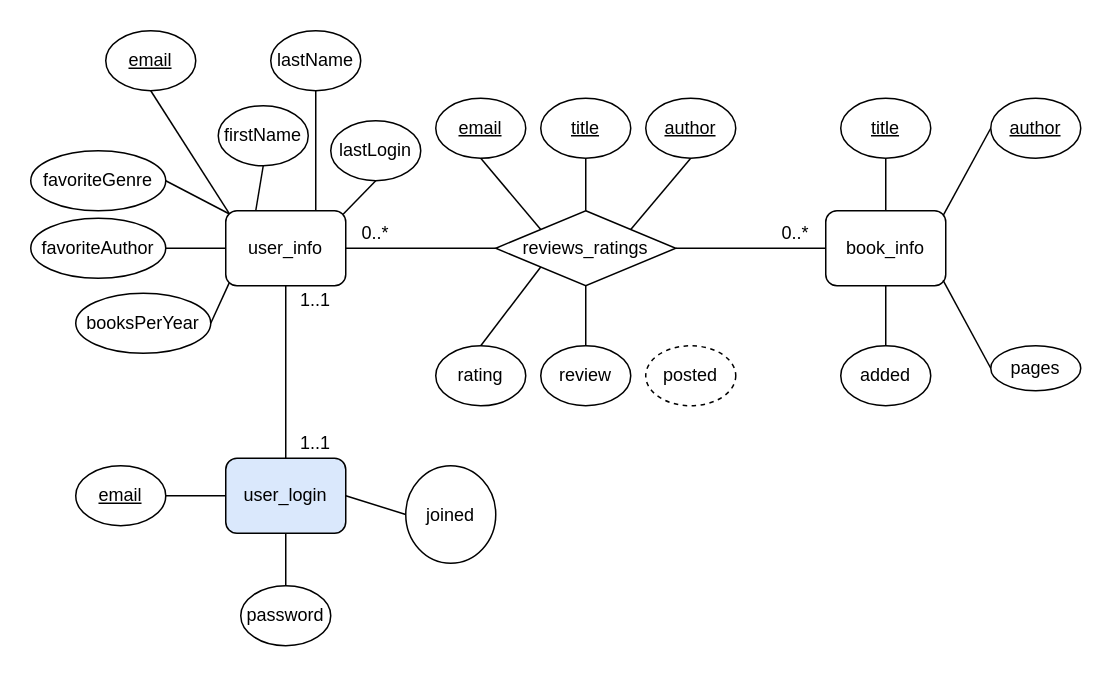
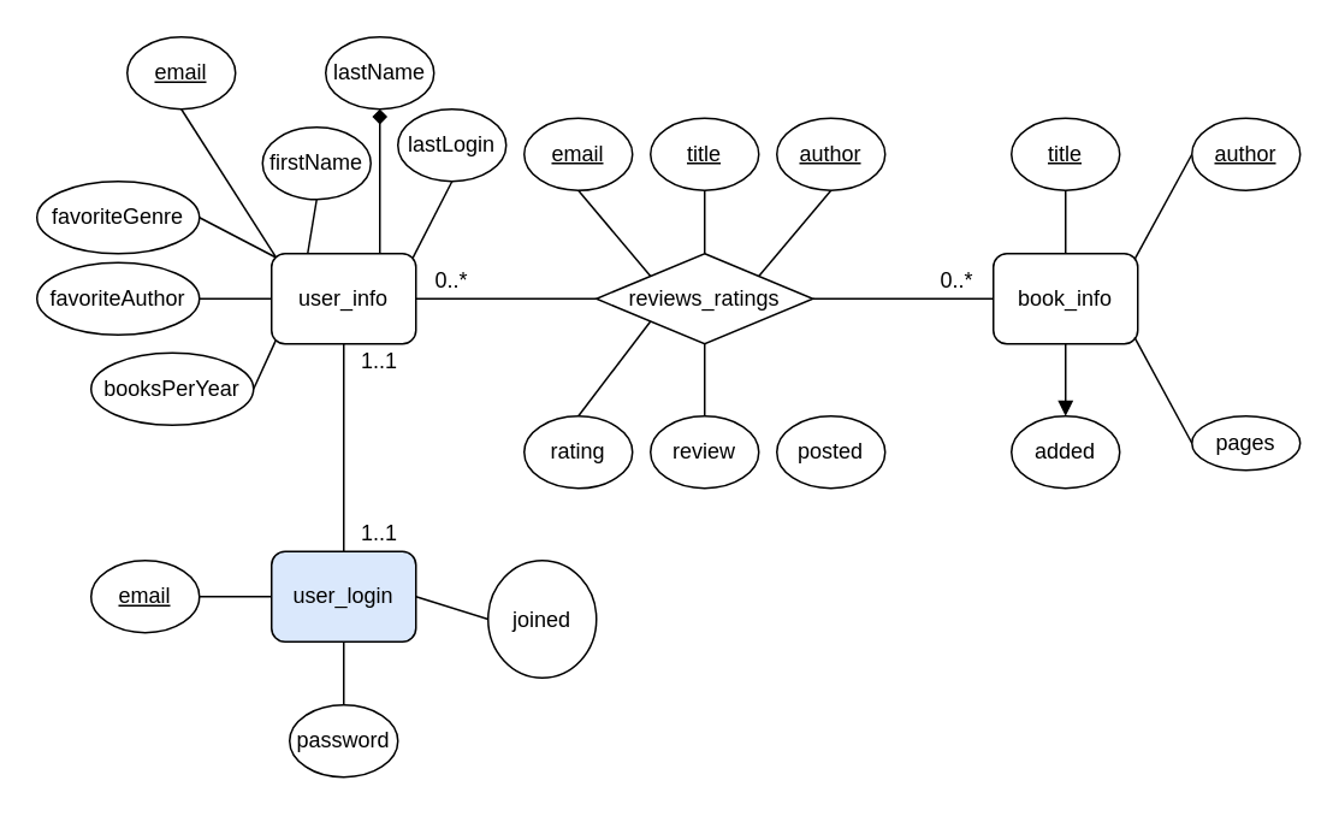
  <mxCell id="0" />
  <mxCell id="1" parent="0" />
  <mxCell id="2" value="user_info" style="rounded=1;whiteSpace=wrap;html=1;fontSize=12;glass=0;strokeWidth=1;shadow=0;" parent="1" vertex="1"><mxGeometry x="150" y="140" width="80" height="50" as="geometry" /></mxCell>
  <mxCell id="3" value="&lt;u&gt;email&lt;/u&gt;" style="ellipse;whiteSpace=wrap;html=1;rounded=0;" parent="1" vertex="1"><mxGeometry x="70" y="20" width="60" height="40" as="geometry" /></mxCell>
  <mxCell id="4" value="" style="endArrow=none;html=1;exitX=0.5;exitY=1;exitDx=0;exitDy=0;entryX=0.031;entryY=0.042;entryDx=0;entryDy=0;entryPerimeter=0;" parent="1" source="3" target="2" edge="1"><mxGeometry width="50" height="50" relative="1" as="geometry"><mxPoint x="50" y="30" as="sourcePoint" /><mxPoint x="150" y="140" as="targetPoint" /></mxGeometry></mxCell>
  <mxCell id="5" value="1..1" style="text;html=1;strokeColor=none;fillColor=none;align=center;verticalAlign=middle;whiteSpace=wrap;rounded=0;fontFamily=Helvetica;" parent="1" vertex="1"><mxGeometry x="190" y="190" width="40" height="20" as="geometry" /></mxCell>
  <mxCell id="6" value="favoriteGenre" style="ellipse;whiteSpace=wrap;html=1;rounded=0;" parent="1" vertex="1"><mxGeometry x="20" y="100" width="90" height="40" as="geometry" /></mxCell>
  <mxCell id="7" value="favoriteAuthor" style="ellipse;whiteSpace=wrap;html=1;rounded=0;" parent="1" vertex="1"><mxGeometry x="20" y="145" width="90" height="40" as="geometry" /></mxCell>
  <mxCell id="8" value="booksPerYear" style="ellipse;whiteSpace=wrap;html=1;rounded=0;" parent="1" vertex="1"><mxGeometry x="50" y="195" width="90" height="40" as="geometry" /></mxCell>
  <mxCell id="9" value="" style="endArrow=none;html=1;entryX=1;entryY=0.5;entryDx=0;entryDy=0;exitX=0.031;exitY=0.043;exitDx=0;exitDy=0;exitPerimeter=0;" parent="1" source="2" target="6" edge="1"><mxGeometry width="50" height="50" relative="1" as="geometry"><mxPoint x="150" y="140" as="sourcePoint" /><mxPoint x="70" y="260" as="targetPoint" /></mxGeometry></mxCell>
  <mxCell id="10" value="" style="endArrow=none;html=1;exitX=1;exitY=0.5;exitDx=0;exitDy=0;" parent="1" source="7" target="2" edge="1"><mxGeometry width="50" height="50" relative="1" as="geometry"><mxPoint x="130" y="270" as="sourcePoint" /><mxPoint x="80" y="270" as="targetPoint" /></mxGeometry></mxCell>
  <mxCell id="11" value="" style="endArrow=none;html=1;exitX=1;exitY=0.5;exitDx=0;exitDy=0;entryX=0.029;entryY=0.961;entryDx=0;entryDy=0;entryPerimeter=0;" parent="1" source="8" target="2" edge="1"><mxGeometry width="50" height="50" relative="1" as="geometry"><mxPoint x="140" y="280" as="sourcePoint" /><mxPoint x="240" y="150" as="targetPoint" /></mxGeometry></mxCell>
  <mxCell id="12" value="" style="endArrow=none;html=1;entryX=0.5;entryY=1;entryDx=0;entryDy=0;exitX=0.25;exitY=0;exitDx=0;exitDy=0;" parent="1" source="2" target="16" edge="1"><mxGeometry width="50" height="50" relative="1" as="geometry"><mxPoint x="50" y="70" as="sourcePoint" /><mxPoint x="80" y="162" as="targetPoint" /></mxGeometry></mxCell>
- <mxCell id="13" value="" style="endArrow=none;html=1;entryX=0.5;entryY=1;entryDx=0;entryDy=0;exitX=0.75;exitY=0;exitDx=0;exitDy=0;" parent="1" source="2" target="17" edge="1"><mxGeometry width="50" height="50" relative="1" as="geometry"><mxPoint x="50" y="120" as="sourcePoint" /><mxPoint x="110" y="300" as="targetPoint" /></mxGeometry></mxCell>
+ <mxCell id="13" value="" style="endArrow=diamond;html=1;entryX=0.5;entryY=1;entryDx=0;entryDy=0;exitX=0.75;exitY=0;exitDx=0;exitDy=0;" parent="1" source="2" target="17" edge="1"><mxGeometry width="50" height="50" relative="1" as="geometry"><mxPoint x="50" y="120" as="sourcePoint" /><mxPoint x="110" y="300" as="targetPoint" /></mxGeometry></mxCell>
  <mxCell id="14" value="" style="endArrow=none;html=1;entryX=0.5;entryY=1;entryDx=0;entryDy=0;exitX=0.5;exitY=0;exitDx=0;exitDy=0;" parent="1" source="18" target="2" edge="1"><mxGeometry width="50" height="50" relative="1" as="geometry"><mxPoint x="170" y="310" as="sourcePoint" /><mxPoint x="120" y="310" as="targetPoint" /></mxGeometry></mxCell>
  <mxCell id="15" value="" style="endArrow=none;html=1;exitX=0.5;exitY=1;exitDx=0;exitDy=0;entryX=0.978;entryY=0.048;entryDx=0;entryDy=0;entryPerimeter=0;" parent="1" source="25" target="2" edge="1"><mxGeometry width="50" height="50" relative="1" as="geometry"><mxPoint x="80" y="374.71" as="sourcePoint" /><mxPoint x="230" y="140" as="targetPoint" /></mxGeometry></mxCell>
  <mxCell id="16" value="firstName" style="ellipse;whiteSpace=wrap;html=1;rounded=0;" parent="1" vertex="1"><mxGeometry x="145" y="70" width="60" height="40" as="geometry" /></mxCell>
  <mxCell id="17" value="lastName" style="ellipse;whiteSpace=wrap;html=1;rounded=0;" parent="1" vertex="1"><mxGeometry x="180" y="20" width="60" height="40" as="geometry" /></mxCell>
  <mxCell id="18" value="user_login" style="rounded=1;whiteSpace=wrap;html=1;fontSize=12;glass=0;strokeWidth=1;shadow=0;fillColor=#dae8fc;" parent="1" vertex="1"><mxGeometry x="150" y="305" width="80" height="50" as="geometry" /></mxCell>
  <mxCell id="19" value="" style="endArrow=none;html=1;entryX=1;entryY=0.5;entryDx=0;entryDy=0;exitX=0;exitY=0.5;exitDx=0;exitDy=0;" parent="1" source="18" target="26" edge="1"><mxGeometry width="50" height="50" relative="1" as="geometry"><mxPoint x="90" y="384.71" as="sourcePoint" /><mxPoint x="40" y="384.71" as="targetPoint" /></mxGeometry></mxCell>
  <mxCell id="20" value="" style="endArrow=none;html=1;exitX=0.5;exitY=1;exitDx=0;exitDy=0;entryX=0.5;entryY=0;entryDx=0;entryDy=0;" parent="1" source="18" target="27" edge="1"><mxGeometry width="50" height="50" relative="1" as="geometry"><mxPoint x="100" y="394.71" as="sourcePoint" /><mxPoint x="190" y="410" as="targetPoint" /></mxGeometry></mxCell>
  <mxCell id="21" value="" style="endArrow=none;html=1;entryX=1;entryY=0.5;entryDx=0;entryDy=0;exitX=0;exitY=0.5;exitDx=0;exitDy=0;" parent="1" source="28" target="18" edge="1"><mxGeometry width="50" height="50" relative="1" as="geometry"><mxPoint x="310" y="324.8" as="sourcePoint" /><mxPoint x="260" y="324.8" as="targetPoint" /></mxGeometry></mxCell>
  <mxCell id="22" value="" style="endArrow=none;html=1;entryX=0.5;entryY=0;entryDx=0;entryDy=0;exitX=0.5;exitY=1;exitDx=0;exitDy=0;" parent="1" source="33" target="30" edge="1"><mxGeometry width="50" height="50" relative="1" as="geometry"><mxPoint x="120" y="414.71" as="sourcePoint" /><mxPoint x="70" y="414.71" as="targetPoint" /></mxGeometry></mxCell>
  <mxCell id="23" value="" style="endArrow=none;html=1;entryX=0.98;entryY=0.059;entryDx=0;entryDy=0;exitX=0;exitY=0.5;exitDx=0;exitDy=0;entryPerimeter=0;" parent="1" source="34" target="30" edge="1"><mxGeometry width="50" height="50" relative="1" as="geometry"><mxPoint x="130" y="424.71" as="sourcePoint" /><mxPoint x="80" y="424.71" as="targetPoint" /></mxGeometry></mxCell>
  <mxCell id="24" value="" style="endArrow=none;html=1;exitX=0.5;exitY=0;exitDx=0;exitDy=0;entryX=0;entryY=1;entryDx=0;entryDy=0;" parent="1" source="37" target="31" edge="1"><mxGeometry width="50" height="50" relative="1" as="geometry"><mxPoint x="160" y="454.71" as="sourcePoint" /><mxPoint x="390" y="110" as="targetPoint" /></mxGeometry></mxCell>
- <mxCell id="25" value="lastLogin" style="ellipse;whiteSpace=wrap;html=1;rounded=0;" parent="1" vertex="1"><mxGeometry x="220" y="80" width="60" height="40" as="geometry" /></mxCell>
+ <mxCell id="25" value="lastLogin" style="ellipse;whiteSpace=wrap;html=1;rounded=0;" parent="1" vertex="1"><mxGeometry x="220" y="60" width="60" height="40" as="geometry" /></mxCell>
  <mxCell id="26" value="&lt;u&gt;email&lt;/u&gt;" style="ellipse;whiteSpace=wrap;html=1;rounded=0;" parent="1" vertex="1"><mxGeometry x="50" y="310" width="60" height="40" as="geometry" /></mxCell>
  <mxCell id="27" value="password" style="ellipse;whiteSpace=wrap;html=1;rounded=0;" parent="1" vertex="1"><mxGeometry x="160" y="390" width="60" height="40" as="geometry" /></mxCell>
  <mxCell id="28" value="joined" style="ellipse;whiteSpace=wrap;html=1;rounded=0;" parent="1" vertex="1"><mxGeometry x="270" y="310" width="60" height="65" as="geometry" /></mxCell>
  <mxCell id="29" value="" style="endArrow=none;html=1;entryX=1;entryY=0.5;entryDx=0;entryDy=0;exitX=0;exitY=0.5;exitDx=0;exitDy=0;" parent="1" source="31" target="2" edge="1"><mxGeometry width="50" height="50" relative="1" as="geometry"><mxPoint x="350" y="165" as="sourcePoint" /><mxPoint x="320" y="170" as="targetPoint" /></mxGeometry></mxCell>
  <mxCell id="30" value="book_info" style="rounded=1;whiteSpace=wrap;html=1;fontSize=12;glass=0;strokeWidth=1;shadow=0;" parent="1" vertex="1"><mxGeometry x="550" y="140" width="80" height="50" as="geometry" /></mxCell>
  <mxCell id="31" value="reviews_ratings" style="rhombus;whiteSpace=wrap;html=1;rounded=0;" parent="1" vertex="1"><mxGeometry x="330" y="140" width="120" height="50" as="geometry" /></mxCell>
  <mxCell id="32" value="" style="endArrow=none;html=1;entryX=1;entryY=0.5;entryDx=0;entryDy=0;exitX=0;exitY=0.5;exitDx=0;exitDy=0;" parent="1" source="30" target="31" edge="1"><mxGeometry width="50" height="50" relative="1" as="geometry"><mxPoint x="500" y="150" as="sourcePoint" /><mxPoint x="460" y="144.17" as="targetPoint" /></mxGeometry></mxCell>
  <mxCell id="33" value="&lt;u&gt;title&lt;/u&gt;" style="ellipse;whiteSpace=wrap;html=1;rounded=0;" parent="1" vertex="1"><mxGeometry x="560" y="65" width="60" height="40" as="geometry" /></mxCell>
  <mxCell id="34" value="&lt;u&gt;author&lt;/u&gt;" style="ellipse;whiteSpace=wrap;html=1;rounded=0;" parent="1" vertex="1"><mxGeometry x="660" y="65" width="60" height="40" as="geometry" /></mxCell>
  <mxCell id="35" value="&lt;u&gt;email&lt;/u&gt;" style="ellipse;whiteSpace=wrap;html=1;rounded=0;" parent="1" vertex="1"><mxGeometry x="290" y="65" width="60" height="40" as="geometry" /></mxCell>
  <mxCell id="36" value="review" style="ellipse;whiteSpace=wrap;html=1;rounded=0;" parent="1" vertex="1"><mxGeometry x="360" y="230" width="60" height="40" as="geometry" /></mxCell>
  <mxCell id="37" value="rating" style="ellipse;whiteSpace=wrap;html=1;rounded=0;" parent="1" vertex="1"><mxGeometry x="290" y="230" width="60" height="40" as="geometry" /></mxCell>
  <mxCell id="38" value="" style="endArrow=none;html=1;exitX=0.5;exitY=0;exitDx=0;exitDy=0;entryX=0.5;entryY=1;entryDx=0;entryDy=0;" parent="1" source="36" target="31" edge="1"><mxGeometry width="50" height="50" relative="1" as="geometry"><mxPoint x="360" y="110" as="sourcePoint" /><mxPoint x="490" y="100" as="targetPoint" /></mxGeometry></mxCell>
  <mxCell id="39" value="&lt;u&gt;title&lt;/u&gt;" style="ellipse;whiteSpace=wrap;html=1;rounded=0;" parent="1" vertex="1"><mxGeometry x="360" y="65" width="60" height="40" as="geometry" /></mxCell>
  <mxCell id="40" value="&lt;u&gt;author&lt;/u&gt;" style="ellipse;whiteSpace=wrap;html=1;rounded=0;" parent="1" vertex="1"><mxGeometry x="430" y="65" width="60" height="40" as="geometry" /></mxCell>
  <mxCell id="41" value="" style="endArrow=none;html=1;entryX=0;entryY=0;entryDx=0;entryDy=0;exitX=0.5;exitY=1;exitDx=0;exitDy=0;" parent="1" source="35" target="31" edge="1"><mxGeometry width="50" height="50" relative="1" as="geometry"><mxPoint x="360" y="110" as="sourcePoint" /><mxPoint x="380" y="162.5" as="targetPoint" /></mxGeometry></mxCell>
  <mxCell id="42" value="" style="endArrow=none;html=1;entryX=0.5;entryY=0;entryDx=0;entryDy=0;exitX=0.5;exitY=1;exitDx=0;exitDy=0;" parent="1" source="39" target="31" edge="1"><mxGeometry width="50" height="50" relative="1" as="geometry"><mxPoint x="400" y="210" as="sourcePoint" /><mxPoint x="390" y="172.5" as="targetPoint" /></mxGeometry></mxCell>
  <mxCell id="43" value="" style="endArrow=none;html=1;exitX=0.5;exitY=1;exitDx=0;exitDy=0;entryX=1;entryY=0;entryDx=0;entryDy=0;" parent="1" source="40" target="31" edge="1"><mxGeometry width="50" height="50" relative="1" as="geometry"><mxPoint x="450" y="110" as="sourcePoint" /><mxPoint x="380" y="187.5" as="targetPoint" /></mxGeometry></mxCell>
  <mxCell id="44" value="1..1" style="text;html=1;strokeColor=none;fillColor=none;align=center;verticalAlign=middle;whiteSpace=wrap;rounded=0;fontFamily=Helvetica;" parent="1" vertex="1"><mxGeometry x="190" y="285" width="40" height="20" as="geometry" /></mxCell>
  <mxCell id="45" value="0..*" style="text;html=1;strokeColor=none;fillColor=none;align=center;verticalAlign=middle;whiteSpace=wrap;rounded=0;fontFamily=Helvetica;" parent="1" vertex="1"><mxGeometry x="230" y="145" width="40" height="20" as="geometry" /></mxCell>
  <mxCell id="46" value="0..*" style="text;html=1;strokeColor=none;fillColor=none;align=center;verticalAlign=middle;whiteSpace=wrap;rounded=0;fontFamily=Helvetica;" parent="1" vertex="1"><mxGeometry x="510" y="145" width="40" height="20" as="geometry" /></mxCell>
- <mxCell id="47" value="posted" style="ellipse;whiteSpace=wrap;html=1;rounded=0;dashed=1;" parent="1" vertex="1"><mxGeometry x="430" y="230" width="60" height="40" as="geometry" /></mxCell>
+ <mxCell id="47" value="posted" style="ellipse;whiteSpace=wrap;html=1;rounded=0;" parent="1" vertex="1"><mxGeometry x="430" y="230" width="60" height="40" as="geometry" /></mxCell>
  <mxCell id="48" value="added" style="ellipse;whiteSpace=wrap;html=1;rounded=0;" parent="1" vertex="1"><mxGeometry x="560" y="230" width="60" height="40" as="geometry" /></mxCell>
- <mxCell id="49" value="" style="endArrow=none;html=1;entryX=0.5;entryY=0;entryDx=0;entryDy=0;exitX=0.5;exitY=1;exitDx=0;exitDy=0;" parent="1" source="30" target="48" edge="1"><mxGeometry width="50" height="50" relative="1" as="geometry"><mxPoint x="600" y="110" as="sourcePoint" /><mxPoint x="600" y="150" as="targetPoint" /></mxGeometry></mxCell>
+ <mxCell id="49" value="" style="endArrow=block;html=1;entryX=0.5;entryY=0;entryDx=0;entryDy=0;exitX=0.5;exitY=1;exitDx=0;exitDy=0;" parent="1" source="30" target="48" edge="1"><mxGeometry width="50" height="50" relative="1" as="geometry"><mxPoint x="600" y="110" as="sourcePoint" /><mxPoint x="600" y="150" as="targetPoint" /></mxGeometry></mxCell>
  <mxCell id="50" value="pages" style="ellipse;whiteSpace=wrap;html=1;rounded=0;" vertex="1" parent="1"><mxGeometry x="660" y="230" width="60" height="30" as="geometry" /></mxCell>
  <mxCell id="51" value="" style="endArrow=none;html=1;entryX=0.978;entryY=0.929;entryDx=0;entryDy=0;exitX=0;exitY=0.5;exitDx=0;exitDy=0;entryPerimeter=0;" edge="1" parent="1" source="50" target="30"><mxGeometry width="50" height="50" relative="1" as="geometry"><mxPoint x="670" y="95" as="sourcePoint" /><mxPoint x="638.4" y="152.95" as="targetPoint" /></mxGeometry></mxCell>
